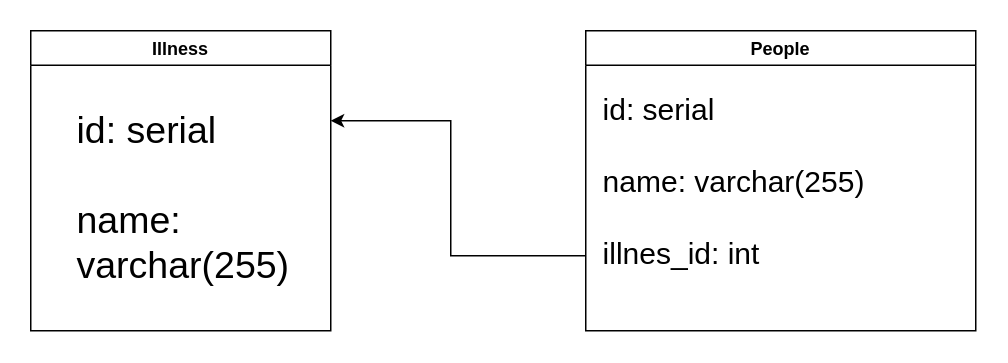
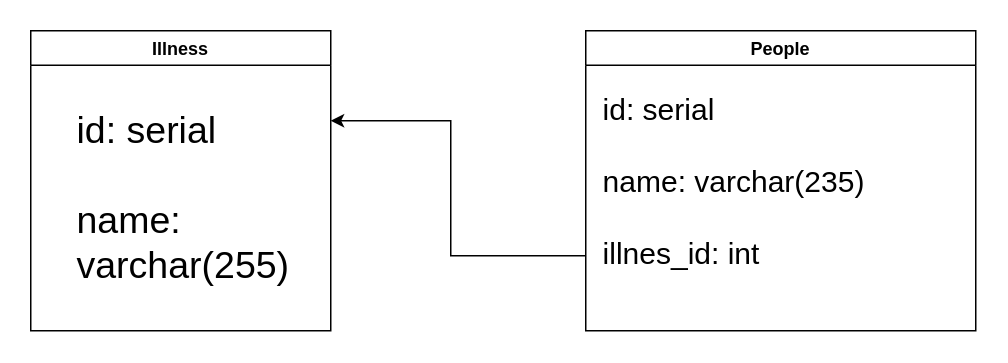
  <mxCell id="0" />
  <mxCell id="1" parent="0" />
  <mxCell id="2" value="Illness" style="swimlane;startSize=23;" vertex="1" parent="1"><mxGeometry x="20" y="20" width="200" height="200" as="geometry" /></mxCell>
  <mxCell id="3" value="&lt;div style=&quot;text-align: left ; font-size: 25px&quot;&gt;&lt;font style=&quot;font-size: 25px&quot;&gt;id: serial&lt;/font&gt;&lt;/div&gt;&lt;div style=&quot;text-align: left ; font-size: 25px&quot;&gt;&lt;br&gt;&lt;/div&gt;&lt;div style=&quot;text-align: left ; font-size: 25px&quot;&gt;&lt;font style=&quot;font-size: 25px&quot;&gt;name: varchar(255)&lt;/font&gt;&lt;/div&gt;" style="text;html=1;strokeColor=none;fillColor=none;align=center;verticalAlign=middle;whiteSpace=wrap;rounded=0;" vertex="1" parent="2"><mxGeometry x="30" y="50" width="160" height="120" as="geometry" /></mxCell>
  <mxCell id="4" value="People" style="swimlane;fontSize=12;" vertex="1" parent="1"><mxGeometry x="390" y="20" width="260" height="200" as="geometry" /></mxCell>
- <mxCell id="5" value="&lt;div style=&quot;text-align: left ; font-size: 20px&quot;&gt;&lt;font style=&quot;font-size: 20px&quot;&gt;id: serial&lt;/font&gt;&lt;/div&gt;&lt;div style=&quot;text-align: left ; font-size: 20px&quot;&gt;&lt;font style=&quot;font-size: 20px&quot;&gt;&lt;br&gt;&lt;/font&gt;&lt;/div&gt;&lt;div style=&quot;text-align: left ; font-size: 20px&quot;&gt;&lt;span&gt;name: varchar(255)&lt;/span&gt;&lt;br&gt;&lt;/div&gt;&lt;div style=&quot;text-align: left ; font-size: 20px&quot;&gt;&lt;span&gt;&lt;br&gt;&lt;/span&gt;&lt;/div&gt;&lt;div style=&quot;text-align: left ; font-size: 20px&quot;&gt;&lt;span&gt;illnes_id: int&lt;/span&gt;&lt;/div&gt;" style="text;html=1;strokeColor=none;fillColor=none;align=center;verticalAlign=middle;whiteSpace=wrap;rounded=0;" vertex="1" parent="4"><mxGeometry x="-16" y="40" width="230" height="120" as="geometry" /></mxCell>
+ <mxCell id="5" value="&lt;div style=&quot;text-align: left ; font-size: 20px&quot;&gt;&lt;font style=&quot;font-size: 20px&quot;&gt;id: serial&lt;/font&gt;&lt;/div&gt;&lt;div style=&quot;text-align: left ; font-size: 20px&quot;&gt;&lt;font style=&quot;font-size: 20px&quot;&gt;&lt;br&gt;&lt;/font&gt;&lt;/div&gt;&lt;div style=&quot;text-align: left ; font-size: 20px&quot;&gt;&lt;span&gt;name: varchar(235)&lt;/span&gt;&lt;br&gt;&lt;/div&gt;&lt;div style=&quot;text-align: left ; font-size: 20px&quot;&gt;&lt;span&gt;&lt;br&gt;&lt;/span&gt;&lt;/div&gt;&lt;div style=&quot;text-align: left ; font-size: 20px&quot;&gt;&lt;span&gt;illnes_id: int&lt;/span&gt;&lt;/div&gt;" style="text;html=1;strokeColor=none;fillColor=none;align=center;verticalAlign=middle;whiteSpace=wrap;rounded=0;" vertex="1" parent="4"><mxGeometry x="-16" y="40" width="230" height="120" as="geometry" /></mxCell>
  <mxCell id="6" value="" style="endArrow=classic;html=1;rounded=0;fontSize=20;exitX=0;exitY=0.75;exitDx=0;exitDy=0;" edge="1" parent="1" source="4"><mxGeometry width="50" height="50" relative="1" as="geometry"><mxPoint x="380" y="200" as="sourcePoint" /><mxPoint x="220" y="80" as="targetPoint" /><Array as="points"><mxPoint x="300" y="170" /><mxPoint x="300" y="80" /></Array></mxGeometry></mxCell>
